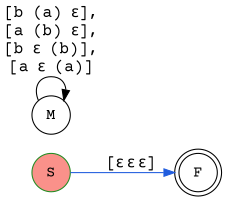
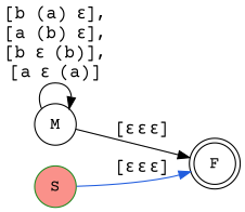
  digraph {
    fontname="Courier Prime"
    rankdir=LR
    node [color=black fontname="Courier Prime" shape=circle]
    edge [fontname="Courier Prime" fontsize=15]
    n1 [label=F shape=doublecircle]
    n2 [label=M]
    n3 [color=forestgreen fillcolor="#f523147F" label=S style=filled]
+   n2 -> n1 [label="[ε ε ε]"]
    n2 -> n2 [label="[b (a) ε],\n[a (b) ε],\n[b ε (b)],\n[a ε (a)]"]
    n3 -> n1 [color="#215dde" label="[ε ε ε]"]
  }
